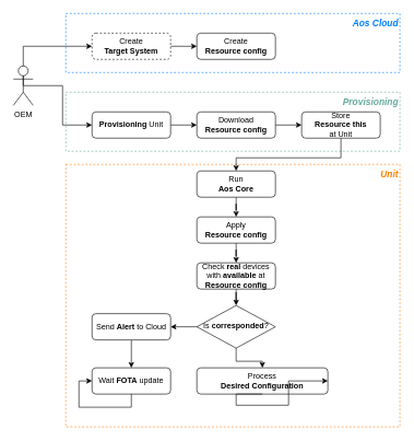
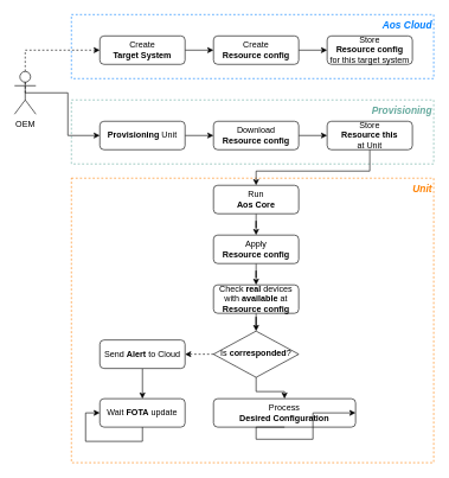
  <mxCell id="0" />
  <mxCell id="1" parent="0" />
  <mxCell id="2" value="Unit" style="rounded=0;whiteSpace=wrap;html=1;dashed=1;strokeColor=#FF8000;verticalAlign=top;fontSize=14;fontStyle=3;fontColor=#FF8000;align=right;" parent="1" vertex="1"><mxGeometry x="100" y="250" width="510" height="400" as="geometry" /></mxCell>
  <mxCell id="3" value="Provisioning" style="rounded=0;whiteSpace=wrap;html=1;dashed=1;strokeColor=#67AB9F;verticalAlign=top;fontSize=14;fontStyle=3;fontColor=#67AB9F;align=right;" parent="1" vertex="1"><mxGeometry x="100" y="140" width="510" height="90" as="geometry" /></mxCell>
  <mxCell id="4" value="Aos Cloud" style="rounded=0;whiteSpace=wrap;html=1;dashed=1;strokeColor=#007FFF;verticalAlign=top;fontSize=14;fontStyle=3;fontColor=#007FFF;align=right;" parent="1" vertex="1"><mxGeometry x="100" y="20" width="510" height="90" as="geometry" /></mxCell>
  <mxCell id="5" style="edgeStyle=orthogonalEdgeStyle;rounded=0;orthogonalLoop=1;jettySize=auto;html=1;exitX=1;exitY=0.5;exitDx=0;exitDy=0;" parent="1" source="6" target="11" edge="1"><mxGeometry relative="1" as="geometry" /></mxCell>
- <mxCell id="6" value="Create &lt;br&gt;&lt;b&gt;Target System&lt;/b&gt;" style="rounded=1;whiteSpace=wrap;html=1;fontSize=12;glass=0;strokeWidth=1;shadow=0;dashed=1;" parent="1" vertex="1"><mxGeometry x="140" y="50" width="120" height="40" as="geometry" /></mxCell>
- <mxCell id="7" style="edgeStyle=orthogonalEdgeStyle;rounded=0;orthogonalLoop=1;jettySize=auto;html=1;exitX=0.5;exitY=0.5;exitDx=0;exitDy=0;exitPerimeter=0;" parent="1" source="9" target="6" edge="1"><mxGeometry relative="1" as="geometry"><Array as="points"><mxPoint x="35" y="70" /></Array></mxGeometry></mxCell>
+ <mxCell id="6" value="Create &lt;br&gt;&lt;b&gt;Target System&lt;/b&gt;" style="rounded=1;whiteSpace=wrap;html=1;fontSize=12;glass=0;strokeWidth=1;shadow=0;" parent="1" vertex="1"><mxGeometry x="140" y="50" width="120" height="40" as="geometry" /></mxCell>
+ <mxCell id="7" style="edgeStyle=orthogonalEdgeStyle;rounded=0;orthogonalLoop=1;jettySize=auto;html=1;exitX=0.5;exitY=0.5;exitDx=0;exitDy=0;exitPerimeter=0;dashed=1;" parent="1" source="9" target="6" edge="1"><mxGeometry relative="1" as="geometry"><Array as="points"><mxPoint x="35" y="70" /></Array></mxGeometry></mxCell>
  <mxCell id="8" style="edgeStyle=orthogonalEdgeStyle;rounded=0;orthogonalLoop=1;jettySize=auto;html=1;exitX=0.5;exitY=0.5;exitDx=0;exitDy=0;exitPerimeter=0;entryX=0;entryY=0.5;entryDx=0;entryDy=0;" parent="1" source="9" target="14" edge="1"><mxGeometry relative="1" as="geometry" /></mxCell>
  <mxCell id="9" value="OEM" style="shape=umlActor;verticalLabelPosition=bottom;labelBackgroundColor=#ffffff;verticalAlign=top;html=1;outlineConnect=0;" parent="1" vertex="1"><mxGeometry x="20" y="100" width="30" height="60" as="geometry" /></mxCell>
+ <mxCell id="10" style="edgeStyle=orthogonalEdgeStyle;rounded=0;orthogonalLoop=1;jettySize=auto;html=1;exitX=1;exitY=0.5;exitDx=0;exitDy=0;" parent="1" source="11" target="12" edge="1"><mxGeometry relative="1" as="geometry" /></mxCell>
  <mxCell id="11" value="Create&lt;br&gt;&lt;b&gt;Resource config&lt;/b&gt;" style="rounded=1;whiteSpace=wrap;html=1;fontSize=12;glass=0;strokeWidth=1;shadow=0;" parent="1" vertex="1"><mxGeometry x="300" y="50" width="120" height="40" as="geometry" /></mxCell>
+ <mxCell id="12" value="Store&lt;br&gt;&lt;b&gt;Resource config&lt;/b&gt;&lt;br&gt;for this target system" style="rounded=1;whiteSpace=wrap;html=1;fontSize=12;glass=0;strokeWidth=1;shadow=0;" parent="1" vertex="1"><mxGeometry x="460" y="50" width="120" height="40" as="geometry" /></mxCell>
  <mxCell id="13" style="edgeStyle=orthogonalEdgeStyle;rounded=0;orthogonalLoop=1;jettySize=auto;html=1;exitX=1;exitY=0.5;exitDx=0;exitDy=0;entryX=0;entryY=0.5;entryDx=0;entryDy=0;" parent="1" source="14" target="16" edge="1"><mxGeometry relative="1" as="geometry" /></mxCell>
  <mxCell id="14" value="&lt;b&gt;Provisioning&lt;/b&gt; Unit" style="rounded=1;whiteSpace=wrap;html=1;fontSize=12;glass=0;strokeWidth=1;shadow=0;" parent="1" vertex="1"><mxGeometry x="140" y="170" width="120" height="40" as="geometry" /></mxCell>
  <mxCell id="15" style="edgeStyle=orthogonalEdgeStyle;rounded=0;orthogonalLoop=1;jettySize=auto;html=1;exitX=1;exitY=0.5;exitDx=0;exitDy=0;entryX=0;entryY=0.5;entryDx=0;entryDy=0;" parent="1" source="16" target="18" edge="1"><mxGeometry relative="1" as="geometry" /></mxCell>
  <mxCell id="16" value="Download&lt;br&gt;&lt;b&gt;Resource config&lt;/b&gt;" style="rounded=1;whiteSpace=wrap;html=1;fontSize=12;glass=0;strokeWidth=1;shadow=0;" parent="1" vertex="1"><mxGeometry x="300" y="170" width="120" height="40" as="geometry" /></mxCell>
  <mxCell id="17" style="edgeStyle=orthogonalEdgeStyle;rounded=0;orthogonalLoop=1;jettySize=auto;html=1;exitX=0.5;exitY=1;exitDx=0;exitDy=0;" parent="1" source="18" target="21" edge="1"><mxGeometry relative="1" as="geometry"><Array as="points"><mxPoint x="520" y="240" /><mxPoint x="360" y="240" /></Array></mxGeometry></mxCell>
  <mxCell id="18" value="Store&lt;br&gt;&lt;b&gt;Resource this&lt;/b&gt;&lt;br&gt;at Unit" style="rounded=1;whiteSpace=wrap;html=1;fontSize=12;glass=0;strokeWidth=1;shadow=0;" parent="1" vertex="1"><mxGeometry x="460" y="170" width="120" height="40" as="geometry" /></mxCell>
  <mxCell id="19" style="edgeStyle=orthogonalEdgeStyle;rounded=0;orthogonalLoop=1;jettySize=auto;html=1;exitX=0.5;exitY=1;exitDx=0;exitDy=0;" parent="1" source="31" target="23" edge="1"><mxGeometry relative="1" as="geometry" /></mxCell>
  <mxCell id="20" style="edgeStyle=orthogonalEdgeStyle;rounded=0;orthogonalLoop=1;jettySize=auto;html=1;exitX=0.5;exitY=1;exitDx=0;exitDy=0;" edge="1" parent="1" source="21" target="31"><mxGeometry relative="1" as="geometry" /></mxCell>
  <mxCell id="21" value="Run&lt;br&gt;&lt;b&gt;Aos Core&lt;/b&gt;" style="rounded=1;whiteSpace=wrap;html=1;fontSize=12;glass=0;strokeWidth=1;shadow=0;" parent="1" vertex="1"><mxGeometry x="300" y="260" width="120" height="40" as="geometry" /></mxCell>
  <mxCell id="22" style="edgeStyle=orthogonalEdgeStyle;rounded=0;orthogonalLoop=1;jettySize=auto;html=1;exitX=0.5;exitY=1;exitDx=0;exitDy=0;" parent="1" source="23" target="26" edge="1"><mxGeometry relative="1" as="geometry" /></mxCell>
  <mxCell id="23" value="Check &lt;b&gt;real&lt;/b&gt; devices with&amp;nbsp;&lt;b&gt;available&amp;nbsp;&lt;/b&gt;at&lt;br&gt;&lt;b&gt;Resource config&lt;/b&gt;" style="rounded=1;whiteSpace=wrap;html=1;fontSize=12;glass=0;strokeWidth=1;shadow=0;" parent="1" vertex="1"><mxGeometry x="300" y="400" width="120" height="40" as="geometry" /></mxCell>
  <mxCell id="24" style="edgeStyle=orthogonalEdgeStyle;rounded=0;orthogonalLoop=1;jettySize=auto;html=1;" parent="1" source="26" target="27" edge="1"><mxGeometry relative="1" as="geometry"><mxPoint x="360" y="517.5" as="sourcePoint" /></mxGeometry></mxCell>
- <mxCell id="25" style="edgeStyle=orthogonalEdgeStyle;rounded=0;orthogonalLoop=1;jettySize=auto;html=1;exitX=0;exitY=0.5;exitDx=0;exitDy=0;" parent="1" source="26" target="29" edge="1"><mxGeometry relative="1" as="geometry" /></mxCell>
+ <mxCell id="25" style="edgeStyle=orthogonalEdgeStyle;rounded=0;orthogonalLoop=1;jettySize=auto;html=1;exitX=0;exitY=0.5;exitDx=0;exitDy=0;dashed=1;" parent="1" source="26" target="29" edge="1"><mxGeometry relative="1" as="geometry" /></mxCell>
  <mxCell id="26" value="Is &lt;b&gt;corresponded&lt;/b&gt;?" style="rhombus;whiteSpace=wrap;html=1;shadow=0;fontFamily=Helvetica;fontSize=12;align=center;strokeWidth=1;spacing=6;spacingTop=-4;" parent="1" vertex="1"><mxGeometry x="300" y="465" width="120" height="65" as="geometry" /></mxCell>
  <mxCell id="27" value="Process&lt;br&gt;&lt;b&gt;Desired Configuration&lt;/b&gt;" style="rounded=1;whiteSpace=wrap;html=1;fontSize=12;glass=0;strokeWidth=1;shadow=0;" parent="1" vertex="1"><mxGeometry x="300" y="560" width="200" height="40" as="geometry" /></mxCell>
  <mxCell id="28" style="edgeStyle=orthogonalEdgeStyle;rounded=0;orthogonalLoop=1;jettySize=auto;html=1;exitX=0.5;exitY=1;exitDx=0;exitDy=0;" edge="1" parent="1" source="29" target="32"><mxGeometry relative="1" as="geometry" /></mxCell>
  <mxCell id="29" value="Send &lt;b&gt;Alert&lt;/b&gt; to Cloud" style="rounded=1;whiteSpace=wrap;html=1;fontSize=12;glass=0;strokeWidth=1;shadow=0;" parent="1" vertex="1"><mxGeometry x="140" y="477.5" width="120" height="40" as="geometry" /></mxCell>
  <mxCell id="30" style="edgeStyle=orthogonalEdgeStyle;rounded=0;orthogonalLoop=1;jettySize=auto;html=1;exitX=0.5;exitY=1;exitDx=0;exitDy=0;entryX=1;entryY=0.5;entryDx=0;entryDy=0;" parent="1" source="27" target="27" edge="1"><mxGeometry relative="1" as="geometry"><Array as="points"><mxPoint x="360" y="617" /><mxPoint x="440" y="617" /><mxPoint x="440" y="580" /></Array></mxGeometry></mxCell>
  <mxCell id="31" value="Apply&lt;br&gt;&lt;b&gt;Resource config&lt;/b&gt;" style="rounded=1;whiteSpace=wrap;html=1;fontSize=12;glass=0;strokeWidth=1;shadow=0;" vertex="1" parent="1"><mxGeometry x="300" y="330" width="120" height="40" as="geometry" /></mxCell>
  <mxCell id="32" value="Wait &lt;b&gt;FOTA&lt;/b&gt; update" style="rounded=1;whiteSpace=wrap;html=1;fontSize=12;glass=0;strokeWidth=1;shadow=0;" vertex="1" parent="1"><mxGeometry x="140" y="560" width="120" height="40" as="geometry" /></mxCell>
  <mxCell id="33" style="edgeStyle=orthogonalEdgeStyle;rounded=0;orthogonalLoop=1;jettySize=auto;html=1;exitX=0.5;exitY=1;exitDx=0;exitDy=0;entryX=0;entryY=0.5;entryDx=0;entryDy=0;" edge="1" parent="1" source="32" target="32"><mxGeometry relative="1" as="geometry"><Array as="points"><mxPoint x="200" y="620" /><mxPoint x="120" y="620" /><mxPoint x="120" y="580" /></Array></mxGeometry></mxCell>
